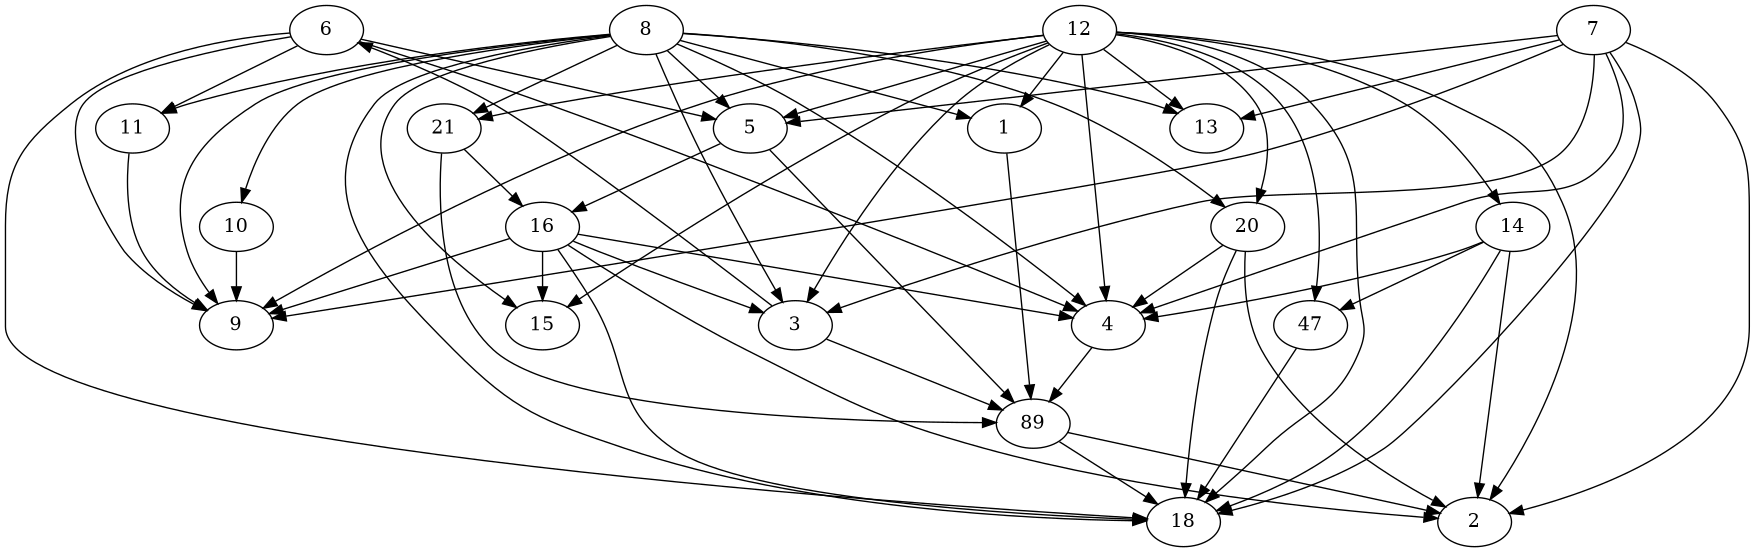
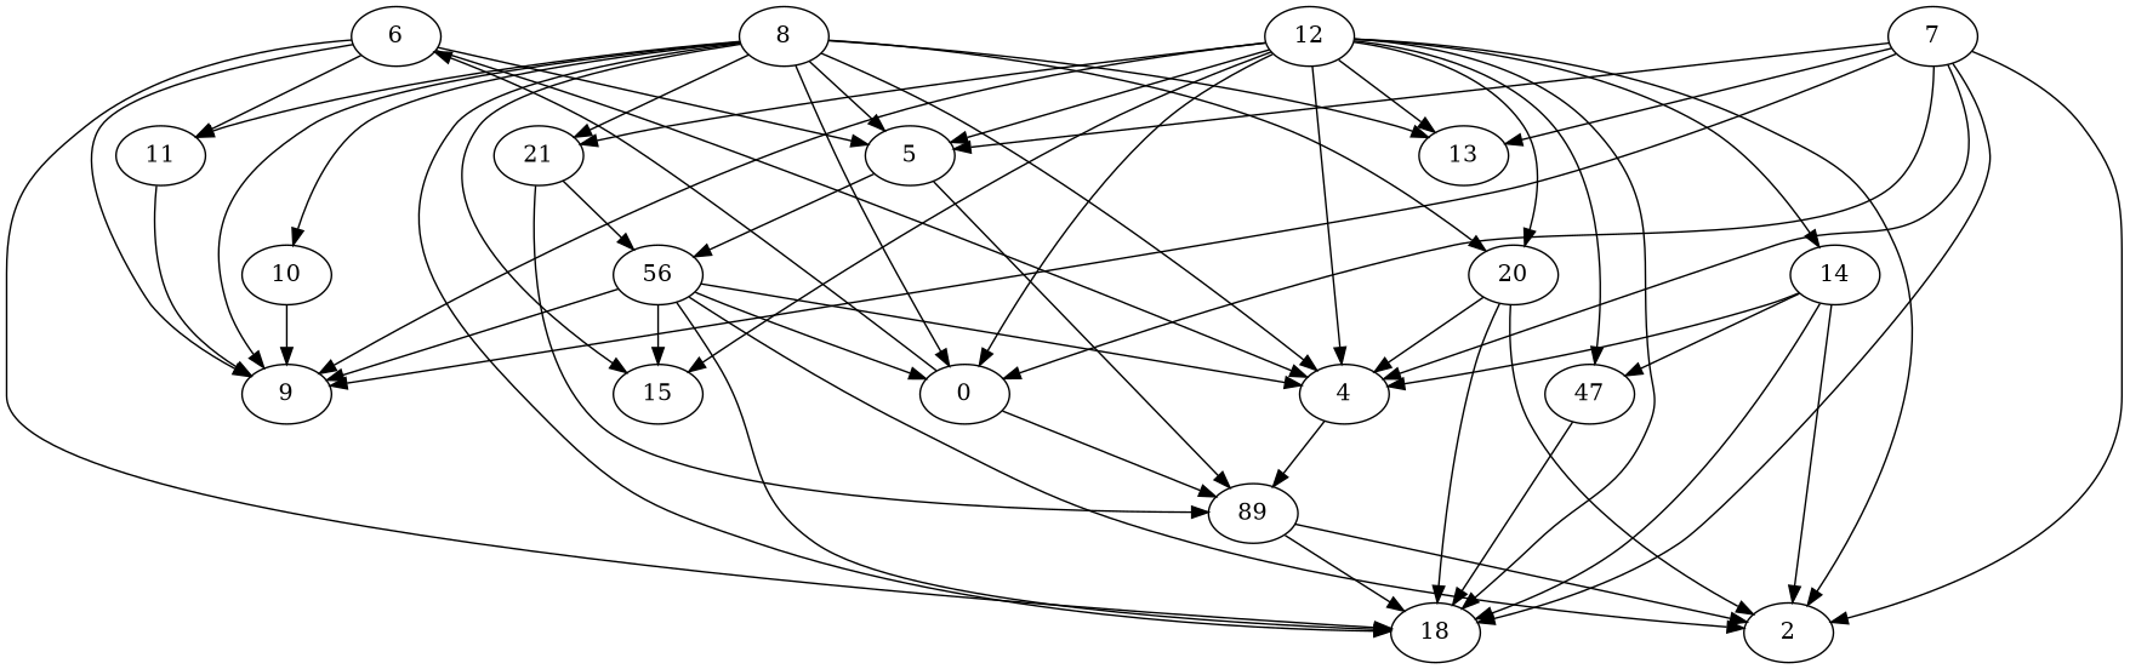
  digraph {
    edge [color=black]
    n1 [label=89]
-   1
    18
    2
-   3
+   3 [label=0]
    6
    4
    5
    9
    11
-   16
+   16 [label=56]
    15
    7
    13
    8
    10
    20
    21
    12
    14
    n21 [label=47]
    n1 -> 18
    n1 -> 2
-   1 -> n1
    3 -> n1
    3 -> 6
    6 -> 18
    6 -> 4
    6 -> 5
    6 -> 9
    6 -> 11
    4 -> n1
    5 -> n1
    5 -> 16
    11 -> 9
    16 -> 18
    16 -> 2
    16 -> 3
    16 -> 4
    16 -> 9
    16 -> 15
    7 -> 18
    7 -> 2
    7 -> 3
    7 -> 4
    7 -> 5
    7 -> 9
    7 -> 13
-   8 -> 1
    8 -> 18
    8 -> 3
    8 -> 4
    8 -> 5
    8 -> 9
    8 -> 11
    8 -> 15
    8 -> 13
    8 -> 10
    8 -> 20
    8 -> 21
    10 -> 9
    20 -> 18
    20 -> 2
    20 -> 4
    21 -> n1
    21 -> 16
-   12 -> 1
    12 -> 18
    12 -> 2
    12 -> 3
    12 -> 4
    12 -> 5
    12 -> 9
    12 -> 15
    12 -> 13
    12 -> 20
    12 -> 21
    12 -> 14
    12 -> n21
    14 -> 18
    14 -> 2
    14 -> 4
    14 -> n21
    n21 -> 18
  }
